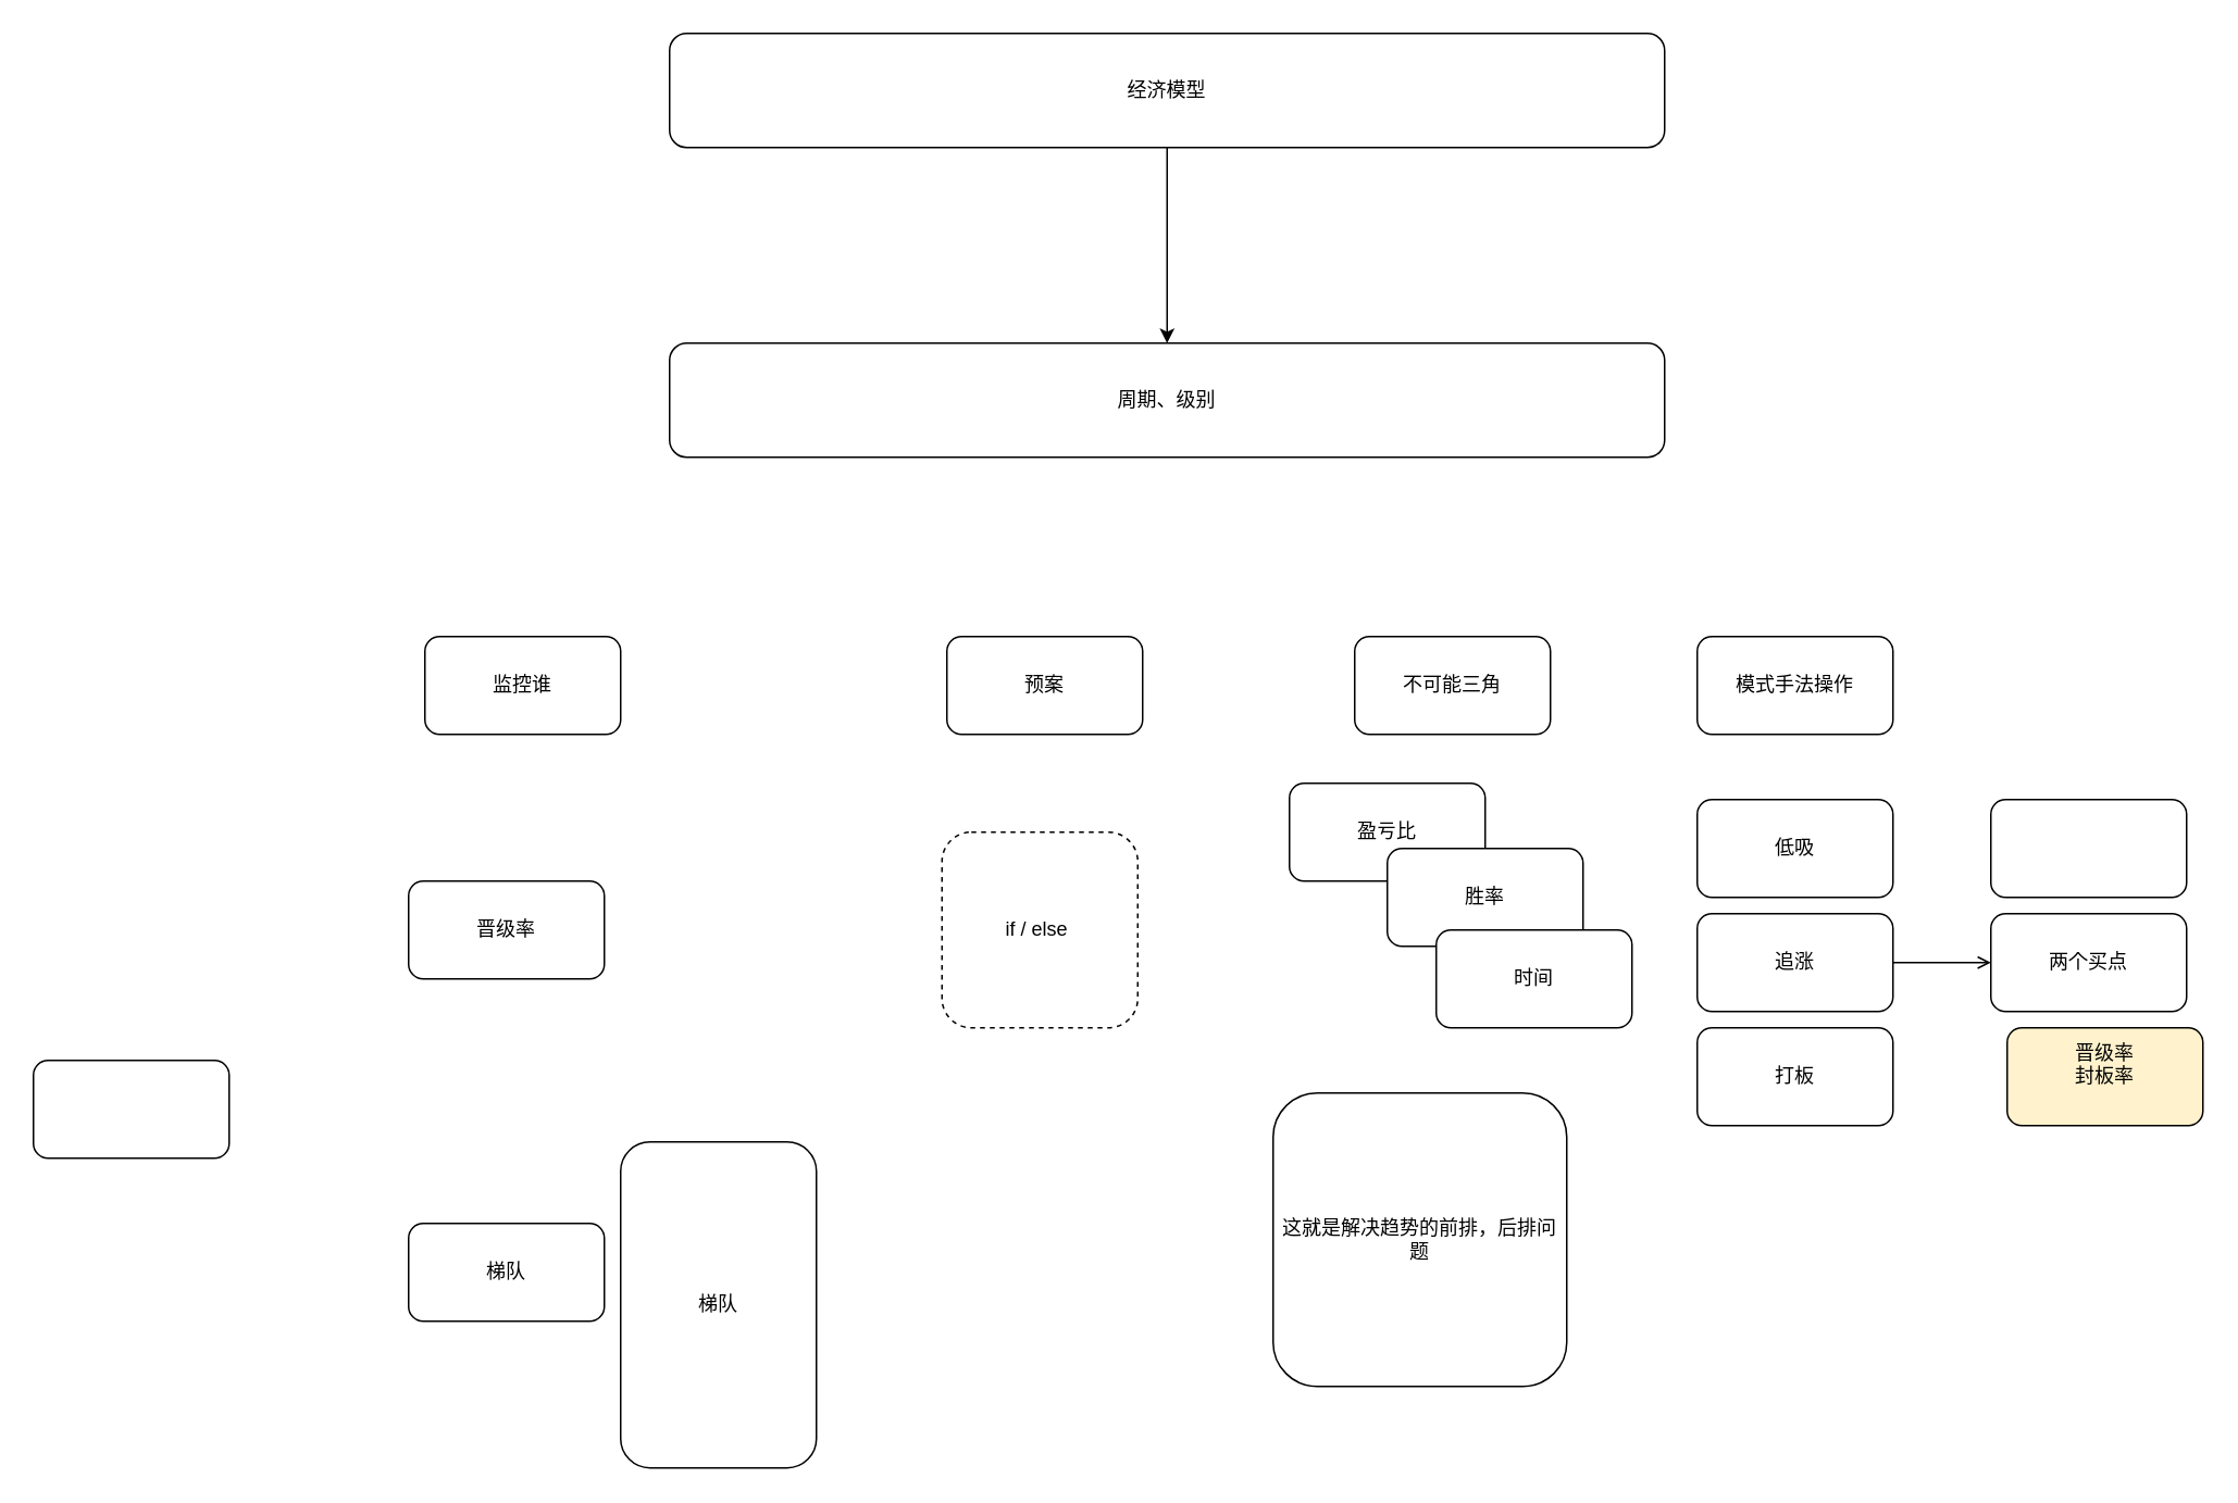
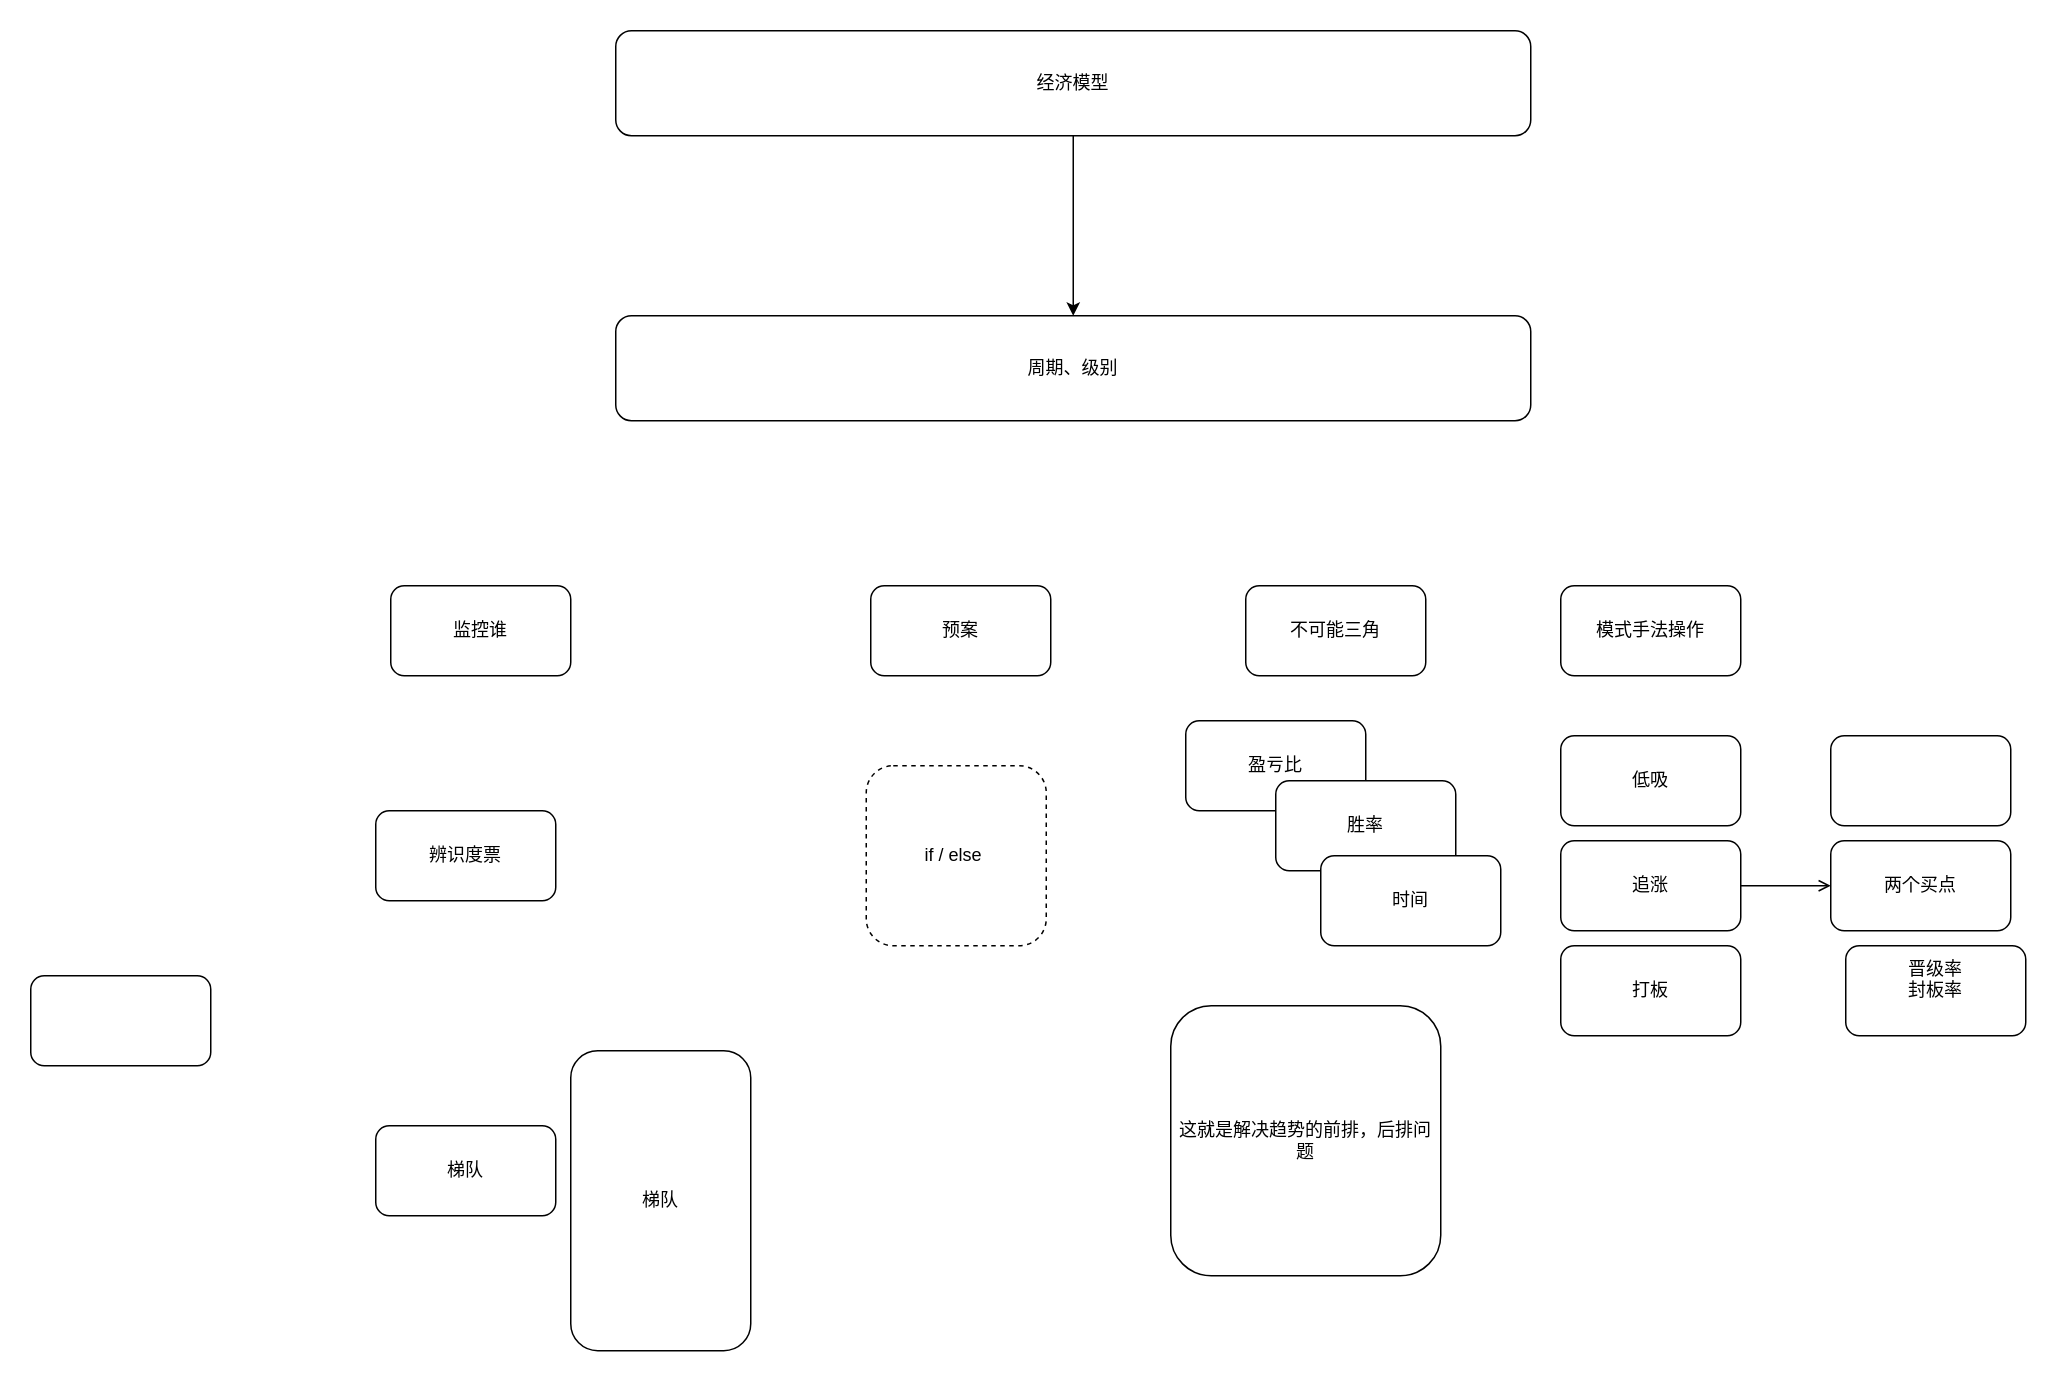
  <mxCell id="0" />
  <mxCell id="1" parent="0" />
  <mxCell id="2" value="" style="rounded=1;whiteSpace=wrap;html=1;" vertex="1" parent="1"><mxGeometry x="20" y="650" width="120" height="60" as="geometry" /></mxCell>
- <mxCell id="3" value="晋级率" style="rounded=1;whiteSpace=wrap;html=1;" vertex="1" parent="1"><mxGeometry x="250" y="540" width="120" height="60" as="geometry" /></mxCell>
+ <mxCell id="3" value="辨识度票" style="rounded=1;whiteSpace=wrap;html=1;" vertex="1" parent="1"><mxGeometry x="250" y="540" width="120" height="60" as="geometry" /></mxCell>
  <mxCell id="4" value="梯队" style="rounded=1;whiteSpace=wrap;html=1;" vertex="1" parent="1"><mxGeometry x="250" y="750" width="120" height="60" as="geometry" /></mxCell>
  <mxCell id="5" value="监控谁" style="rounded=1;whiteSpace=wrap;html=1;" vertex="1" parent="1"><mxGeometry x="260" width="120" height="60" as="geometry" y="390" /></mxCell>
  <mxCell id="6" value="预案" style="rounded=1;whiteSpace=wrap;html=1;" vertex="1" parent="1"><mxGeometry x="580" width="120" height="60" as="geometry" y="390" /></mxCell>
  <mxCell id="7" value="if / else&amp;nbsp;" style="rounded=1;whiteSpace=wrap;html=1;dashed=1;" vertex="1" parent="1"><mxGeometry x="577" y="510" width="120" height="120" as="geometry" /></mxCell>
  <mxCell id="8" value="不可能三角" style="rounded=1;whiteSpace=wrap;html=1;" vertex="1" parent="1"><mxGeometry x="830" width="120" height="60" as="geometry" y="390" /></mxCell>
  <mxCell id="9" value="模式手法操作" style="rounded=1;whiteSpace=wrap;html=1;" vertex="1" parent="1"><mxGeometry x="1040" width="120" height="60" as="geometry" y="390" /></mxCell>
  <mxCell id="10" value="低吸" style="rounded=1;whiteSpace=wrap;html=1;" vertex="1" parent="1"><mxGeometry x="1040" y="490" width="120" height="60" as="geometry" /></mxCell>
  <mxCell id="11" value="" style="edgeStyle=orthogonalEdgeStyle;rounded=0;orthogonalLoop=1;jettySize=auto;html=1;endArrow=open;" edge="1" parent="1" source="12" target="14"><mxGeometry relative="1" as="geometry" /></mxCell>
  <mxCell id="12" value="追涨" style="rounded=1;whiteSpace=wrap;html=1;" vertex="1" parent="1"><mxGeometry x="1040" y="560" width="120" height="60" as="geometry" /></mxCell>
  <mxCell id="13" value="打板" style="rounded=1;whiteSpace=wrap;html=1;" vertex="1" parent="1"><mxGeometry x="1040" y="630" width="120" height="60" as="geometry" /></mxCell>
  <mxCell id="14" value="两个买点" style="rounded=1;whiteSpace=wrap;html=1;" vertex="1" parent="1"><mxGeometry x="1220" y="560" width="120" height="60" as="geometry" /></mxCell>
  <mxCell id="15" value="" style="rounded=1;whiteSpace=wrap;html=1;" vertex="1" parent="1"><mxGeometry x="1220" y="490" width="120" height="60" as="geometry" /></mxCell>
- <mxCell id="16" value="晋级率&lt;div&gt;封板率&lt;/div&gt;&lt;div&gt;&lt;br&gt;&lt;/div&gt;" style="rounded=1;whiteSpace=wrap;html=1;fillColor=#fff2cc;" vertex="1" parent="1"><mxGeometry x="1230" y="630" width="120" height="60" as="geometry" /></mxCell>
+ <mxCell id="16" value="晋级率&lt;div&gt;封板率&lt;/div&gt;&lt;div&gt;&lt;br&gt;&lt;/div&gt;" style="rounded=1;whiteSpace=wrap;html=1;" vertex="1" parent="1"><mxGeometry x="1230" y="630" width="120" height="60" as="geometry" /></mxCell>
  <mxCell id="17" value="盈亏比" style="rounded=1;whiteSpace=wrap;html=1;" vertex="1" parent="1"><mxGeometry x="790" y="480" width="120" height="60" as="geometry" /></mxCell>
  <mxCell id="18" value="胜率" style="rounded=1;whiteSpace=wrap;html=1;" vertex="1" parent="1"><mxGeometry x="850" y="520" width="120" height="60" as="geometry" /></mxCell>
  <mxCell id="19" value="时间" style="rounded=1;whiteSpace=wrap;html=1;" vertex="1" parent="1"><mxGeometry x="880" y="570" width="120" height="60" as="geometry" /></mxCell>
  <mxCell id="20" value="周期、级别" style="rounded=1;whiteSpace=wrap;html=1;" vertex="1" parent="1"><mxGeometry x="410" y="210" width="610" height="70" as="geometry" /></mxCell>
  <mxCell id="21" value="梯队" style="rounded=1;whiteSpace=wrap;html=1;" vertex="1" parent="1"><mxGeometry x="380" y="700" width="120" height="200" as="geometry" /></mxCell>
  <mxCell id="22" style="edgeStyle=orthogonalEdgeStyle;rounded=0;orthogonalLoop=1;jettySize=auto;html=1;exitX=0.5;exitY=1;exitDx=0;exitDy=0;entryX=0.5;entryY=0;entryDx=0;entryDy=0;" edge="1" parent="1" source="23" target="20"><mxGeometry relative="1" as="geometry" /></mxCell>
  <mxCell id="23" value="经济模型" style="rounded=1;whiteSpace=wrap;html=1;" vertex="1" parent="1"><mxGeometry x="410" y="20" width="610" height="70" as="geometry" /></mxCell>
  <mxCell id="24" value="这就是解决趋势的前排，后排问题" style="rounded=1;whiteSpace=wrap;html=1;" vertex="1" parent="1"><mxGeometry x="780" y="670" width="180" height="180" as="geometry" /></mxCell>
